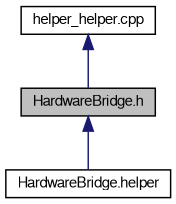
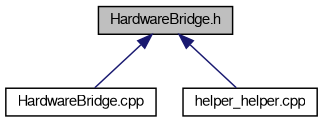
  digraph {
    node [color=black fillcolor=white fontname=FreeSans fontsize=10 shape=record style=filled]
    edge [color=midnightblue dir=back fontname=FreeSans fontsize=10 labelfontname=FreeSans labelfontsize=10 style=solid]
    n1 [fillcolor=grey75 fontcolor=black height=0.2 label="HardwareBridge.h" width=0.4]
-   n2 [height=0.2 label="HardwareBridge.helper" width=0.4]
+   n2 [height=0.2 label="HardwareBridge.cpp" width=0.4]
    n3 [height=0.2 label="helper_helper.cpp" width=0.4]
    n1 -> n2
-   n3 -> n1
+   n1 -> n3
  }
